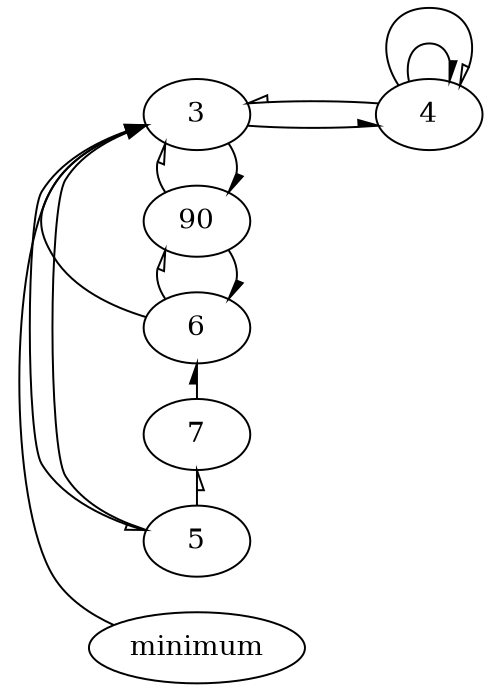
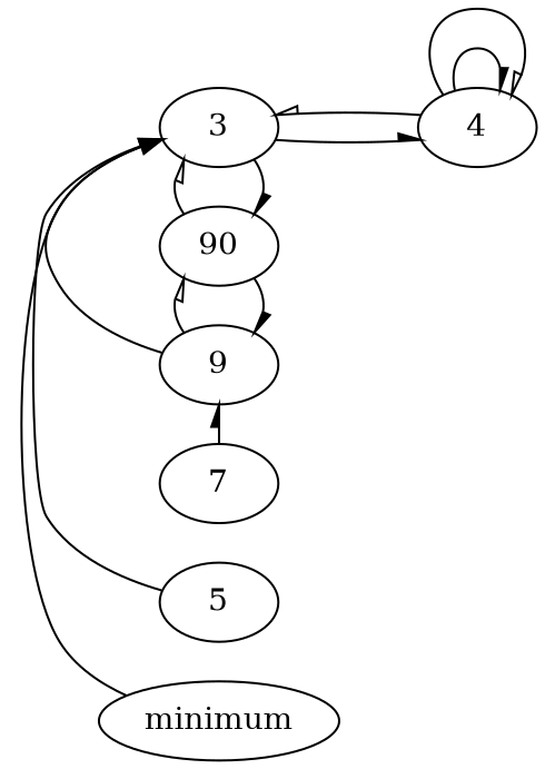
  digraph {
    rankdir=LR
    edge [arrowhead=lnormal constraint=false]
    n1 [label=3]
    n2 [label=90]
    n3 [label=5]
    n4 [label=4]
    minimum
-   n6 [label=6]
+   n6 [label=9]
    n7 [label=7]
    n1 -> n2
-   n1 -> n3 [arrowhead=ornormal]
    n1 -> n4 [constraint=""]
    n2 -> n1 [arrowhead=ornormal]
    n2 -> n6
    n3 -> n1
-   n3 -> n7 [arrowhead=ornormal]
    n4 -> n1 [arrowhead=ornormal]
    n4 -> n4
    n4 -> n4 [arrowhead=ornormal]
    minimum -> n1 [arrowhead=""]
    n6 -> n1
    n6 -> n2 [arrowhead=ornormal]
    n7 -> n6
  }
